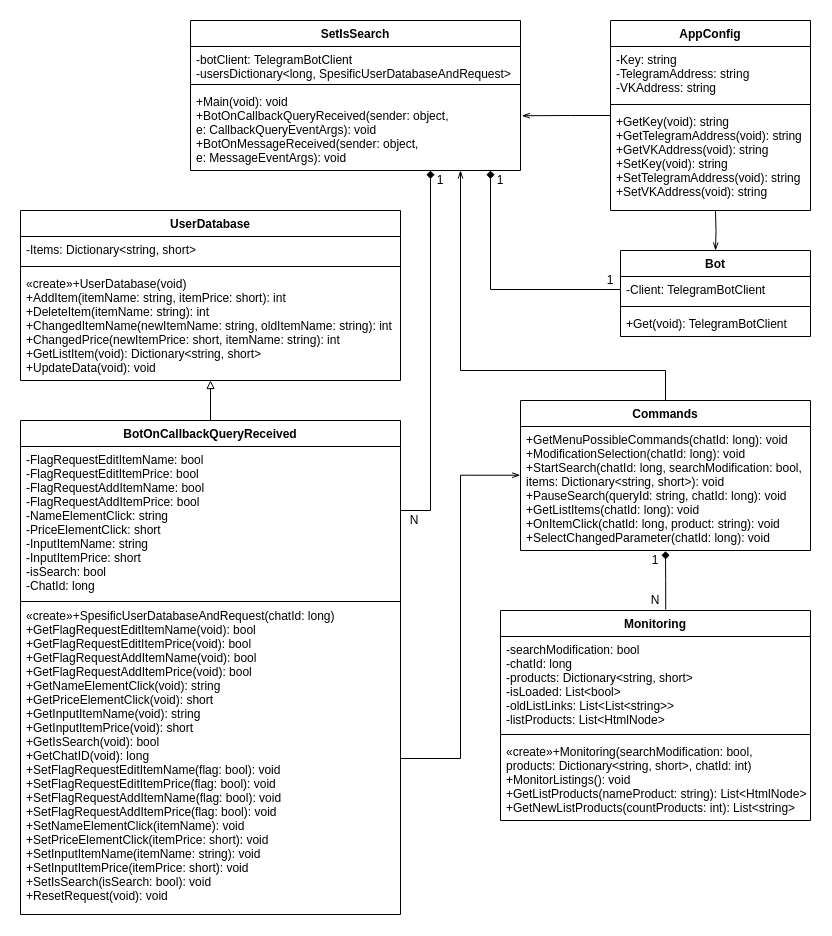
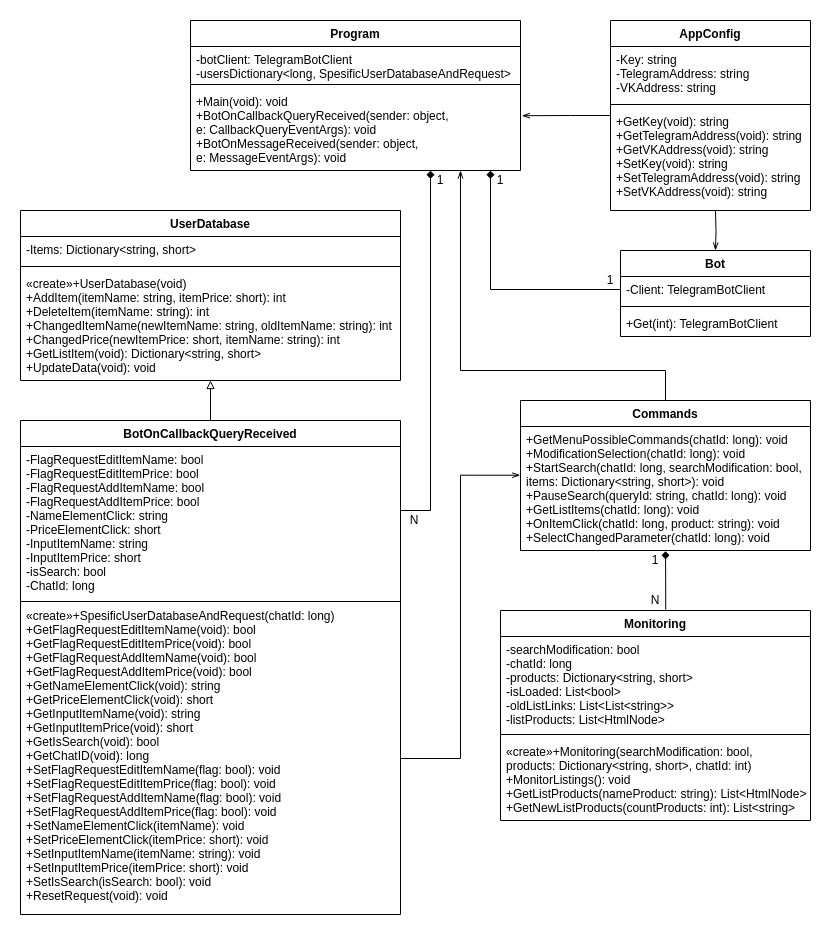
  <mxCell id="0" />
  <mxCell id="1" parent="0" />
  <mxCell id="2" style="edgeStyle=orthogonalEdgeStyle;rounded=0;orthogonalLoop=1;jettySize=auto;html=1;entryX=1.004;entryY=0.332;entryDx=0;entryDy=0;entryPerimeter=0;endArrow=openThin;endFill=0;" edge="1" parent="1" source="3" target="21"><mxGeometry relative="1" as="geometry"><Array as="points"><mxPoint x="570" y="115" /><mxPoint x="570" y="115" /></Array></mxGeometry></mxCell>
  <mxCell id="3" value="AppConfig" style="swimlane;fontStyle=1;align=center;verticalAlign=top;childLayout=stackLayout;horizontal=1;startSize=26;horizontalStack=0;resizeParent=1;resizeParentMax=0;resizeLast=0;collapsible=1;marginBottom=0;" vertex="1" parent="1"><mxGeometry x="610" y="20" width="200" height="190" as="geometry" /></mxCell>
  <mxCell id="4" value="-Key: string&#10;-TelegramAddress: string&#10;-VKAddress: string" style="text;strokeColor=none;fillColor=none;align=left;verticalAlign=top;spacingLeft=4;spacingRight=4;overflow=hidden;rotatable=0;points=[[0,0.5],[1,0.5]];portConstraint=eastwest;" vertex="1" parent="3"><mxGeometry y="26" width="200" height="54" as="geometry" /></mxCell>
  <mxCell id="5" value="" style="line;strokeWidth=1;fillColor=none;align=left;verticalAlign=middle;spacingTop=-1;spacingLeft=3;spacingRight=3;rotatable=0;labelPosition=right;points=[];portConstraint=eastwest;" vertex="1" parent="3"><mxGeometry y="80" width="200" height="8" as="geometry" /></mxCell>
  <mxCell id="6" value="+GetKey(void): string&#10;+GetTelegramAddress(void): string&#10;+GetVKAddress(void): string&#10;+SetKey(void): string&#10;+SetTelegramAddress(void): string&#10;+SetVKAddress(void): string" style="text;strokeColor=none;fillColor=none;align=left;verticalAlign=top;spacingLeft=4;spacingRight=4;overflow=hidden;rotatable=0;points=[[0,0.5],[1,0.5]];portConstraint=eastwest;" vertex="1" parent="3"><mxGeometry y="88" width="200" height="102" as="geometry" /></mxCell>
  <mxCell id="7" value="Bot" style="swimlane;fontStyle=1;align=center;verticalAlign=top;childLayout=stackLayout;horizontal=1;startSize=26;horizontalStack=0;resizeParent=1;resizeParentMax=0;resizeLast=0;collapsible=1;marginBottom=0;" vertex="1" parent="1"><mxGeometry x="620" y="250" width="190" height="86" as="geometry" /></mxCell>
  <mxCell id="8" value="-Client: TelegramBotClient" style="text;strokeColor=none;fillColor=none;align=left;verticalAlign=top;spacingLeft=4;spacingRight=4;overflow=hidden;rotatable=0;points=[[0,0.5],[1,0.5]];portConstraint=eastwest;" vertex="1" parent="7"><mxGeometry y="26" width="190" height="26" as="geometry" /></mxCell>
  <mxCell id="9" value="" style="line;strokeWidth=1;fillColor=none;align=left;verticalAlign=middle;spacingTop=-1;spacingLeft=3;spacingRight=3;rotatable=0;labelPosition=right;points=[];portConstraint=eastwest;" vertex="1" parent="7"><mxGeometry y="52" width="190" height="8" as="geometry" /></mxCell>
- <mxCell id="10" value="+Get(void): TelegramBotClient" style="text;strokeColor=none;fillColor=none;align=left;verticalAlign=top;spacingLeft=4;spacingRight=4;overflow=hidden;rotatable=0;points=[[0,0.5],[1,0.5]];portConstraint=eastwest;" vertex="1" parent="7"><mxGeometry y="60" width="190" height="26" as="geometry" /></mxCell>
+ <mxCell id="10" value="+Get(int): TelegramBotClient" style="text;strokeColor=none;fillColor=none;align=left;verticalAlign=top;spacingLeft=4;spacingRight=4;overflow=hidden;rotatable=0;points=[[0,0.5],[1,0.5]];portConstraint=eastwest;" vertex="1" parent="7"><mxGeometry y="60" width="190" height="26" as="geometry" /></mxCell>
  <mxCell id="11" value="Monitoring" style="swimlane;fontStyle=1;align=center;verticalAlign=top;childLayout=stackLayout;horizontal=1;startSize=26;horizontalStack=0;resizeParent=1;resizeParentMax=0;resizeLast=0;collapsible=1;marginBottom=0;" vertex="1" parent="1"><mxGeometry x="500" y="610" width="310" height="210" as="geometry" /></mxCell>
  <mxCell id="12" value="-searchModification: bool&#10;-chatId: long&#10;-products: Dictionary&lt;string, short&gt;&#10;-isLoaded: List&lt;bool&gt;&#10;-oldListLinks: List&lt;List&lt;string&gt;&gt;&#10;-listProducts: List&lt;HtmlNode&gt;" style="text;strokeColor=none;fillColor=none;align=left;verticalAlign=top;spacingLeft=4;spacingRight=4;overflow=hidden;rotatable=0;points=[[0,0.5],[1,0.5]];portConstraint=eastwest;" vertex="1" parent="11"><mxGeometry y="26" width="310" height="94" as="geometry" /></mxCell>
  <mxCell id="13" value="" style="line;strokeWidth=1;fillColor=none;align=left;verticalAlign=middle;spacingTop=-1;spacingLeft=3;spacingRight=3;rotatable=0;labelPosition=right;points=[];portConstraint=eastwest;" vertex="1" parent="11"><mxGeometry y="120" width="310" height="8" as="geometry" /></mxCell>
  <mxCell id="14" value="«create»+Monitoring(searchModification: bool,&#10;products: Dictionary&lt;string, short&gt;, chatId: int)&#10;+MonitorListings(): void&#10;+GetListProducts(nameProduct: string): List&lt;HtmlNode&gt;&#10;+GetNewListProducts(countProducts: int): List&lt;string&gt;" style="text;strokeColor=none;fillColor=none;align=left;verticalAlign=top;spacingLeft=4;spacingRight=4;overflow=hidden;rotatable=0;points=[[0,0.5],[1,0.5]];portConstraint=eastwest;" vertex="1" parent="11"><mxGeometry y="128" width="310" height="82" as="geometry" /></mxCell>
  <mxCell id="15" style="edgeStyle=orthogonalEdgeStyle;rounded=0;orthogonalLoop=1;jettySize=auto;html=1;entryX=1;entryY=0;entryDx=0;entryDy=0;endArrow=openThin;endFill=0;fontColor=#000000;" edge="1" parent="1" source="16" target="38"><mxGeometry relative="1" as="geometry"><Array as="points"><mxPoint x="665" y="370" /><mxPoint x="460" y="370" /></Array></mxGeometry></mxCell>
  <mxCell id="16" value="Commands" style="swimlane;fontStyle=1;childLayout=stackLayout;horizontal=1;startSize=26;fillColor=none;horizontalStack=0;resizeParent=1;resizeParentMax=0;resizeLast=0;collapsible=1;marginBottom=0;fontColor=#000000;labelBorderColor=none;" vertex="1" parent="1"><mxGeometry x="520" y="400" width="290" height="150" as="geometry" /></mxCell>
  <mxCell id="17" value="+GetMenuPossibleCommands(chatId: long): void&#10;+ModificationSelection(chatId: long): void&#10;+StartSearch(chatId: long, searchModification: bool,&#10;items: Dictionary&lt;string, short&gt;): void&#10;+PauseSearch(queryId: string, chatId: long): void&#10;+GetListItems(chatId: long): void&#10;+OnItemClick(chatId: long, product: string): void&#10;+SelectChangedParameter(chatId: long): void&#10;&#10;  " style="text;strokeColor=none;fillColor=none;align=left;verticalAlign=top;spacingLeft=4;spacingRight=4;overflow=hidden;rotatable=0;points=[[0,0.5],[1,0.5]];portConstraint=eastwest;" vertex="1" parent="16"><mxGeometry y="26" width="290" height="124" as="geometry" /></mxCell>
- <mxCell id="18" value="SetIsSearch" style="swimlane;fontStyle=1;align=center;verticalAlign=top;childLayout=stackLayout;horizontal=1;startSize=26;horizontalStack=0;resizeParent=1;resizeParentMax=0;resizeLast=0;collapsible=1;marginBottom=0;fontColor=#000000;" vertex="1" parent="1"><mxGeometry x="190" y="20" width="330" height="150" as="geometry" /></mxCell>
+ <mxCell id="18" value="Program" style="swimlane;fontStyle=1;align=center;verticalAlign=top;childLayout=stackLayout;horizontal=1;startSize=26;horizontalStack=0;resizeParent=1;resizeParentMax=0;resizeLast=0;collapsible=1;marginBottom=0;fontColor=#000000;" vertex="1" parent="1"><mxGeometry x="190" y="20" width="330" height="150" as="geometry" /></mxCell>
  <mxCell id="19" value="-botClient: TelegramBotClient &#10;-usersDictionary&lt;long, SpesificUserDatabaseAndRequest&gt;&#10;" style="text;strokeColor=none;fillColor=none;align=left;verticalAlign=top;spacingLeft=4;spacingRight=4;overflow=hidden;rotatable=0;points=[[0,0.5],[1,0.5]];portConstraint=eastwest;" vertex="1" parent="18"><mxGeometry y="26" width="330" height="34" as="geometry" /></mxCell>
  <mxCell id="20" value="" style="line;strokeWidth=1;fillColor=none;align=left;verticalAlign=middle;spacingTop=-1;spacingLeft=3;spacingRight=3;rotatable=0;labelPosition=right;points=[];portConstraint=eastwest;" vertex="1" parent="18"><mxGeometry y="60" width="330" height="8" as="geometry" /></mxCell>
  <mxCell id="21" value="+Main(void): void&#10;+BotOnCallbackQueryReceived(sender: object, &#10;e: CallbackQueryEventArgs): void&#10;+BotOnMessageReceived(sender: object, &#10;e: MessageEventArgs): void" style="text;strokeColor=none;fillColor=none;align=left;verticalAlign=top;spacingLeft=4;spacingRight=4;overflow=hidden;rotatable=0;points=[[0,0.5],[1,0.5]];portConstraint=eastwest;" vertex="1" parent="18"><mxGeometry y="68" width="330" height="82" as="geometry" /></mxCell>
  <mxCell id="22" style="edgeStyle=orthogonalEdgeStyle;rounded=0;orthogonalLoop=1;jettySize=auto;html=1;fontColor=#000000;endArrow=diamond;endFill=1;entryX=0.25;entryY=0;entryDx=0;entryDy=0;" edge="1" parent="1" source="8" target="23"><mxGeometry relative="1" as="geometry"><mxPoint x="500" y="170" as="targetPoint" /><Array as="points"><mxPoint x="490" y="289" /></Array></mxGeometry></mxCell>
  <mxCell id="23" value="1" style="text;html=1;strokeColor=none;fillColor=none;align=center;verticalAlign=middle;whiteSpace=wrap;rounded=0;fontColor=#000000;" vertex="1" parent="1"><mxGeometry x="480" y="170" width="40" height="20" as="geometry" /></mxCell>
  <mxCell id="24" value="1" style="text;html=1;strokeColor=none;fillColor=none;align=center;verticalAlign=middle;whiteSpace=wrap;rounded=0;fontColor=#000000;rotation=0;" vertex="1" parent="1"><mxGeometry x="590" y="270" width="40" height="20" as="geometry" /></mxCell>
  <mxCell id="25" value="1" style="text;html=1;strokeColor=none;fillColor=none;align=center;verticalAlign=middle;whiteSpace=wrap;rounded=0;fontColor=#000000;" vertex="1" parent="1"><mxGeometry x="635" y="550" width="40" height="20" as="geometry" /></mxCell>
  <mxCell id="26" value="N" style="text;html=1;strokeColor=none;fillColor=none;align=center;verticalAlign=middle;whiteSpace=wrap;rounded=0;fontColor=#000000;" vertex="1" parent="1"><mxGeometry x="635" y="590" width="40" height="20" as="geometry" /></mxCell>
  <mxCell id="27" value="UserDatabase" style="swimlane;fontStyle=1;align=center;verticalAlign=top;childLayout=stackLayout;horizontal=1;startSize=26;horizontalStack=0;resizeParent=1;resizeParentMax=0;resizeLast=0;collapsible=1;marginBottom=0;" vertex="1" parent="1"><mxGeometry x="20" y="210" width="380" height="170" as="geometry" /></mxCell>
  <mxCell id="28" value="-Items: Dictionary&lt;string, short&gt;" style="text;strokeColor=none;fillColor=none;align=left;verticalAlign=top;spacingLeft=4;spacingRight=4;overflow=hidden;rotatable=0;points=[[0,0.5],[1,0.5]];portConstraint=eastwest;" vertex="1" parent="27"><mxGeometry y="26" width="380" height="26" as="geometry" /></mxCell>
  <mxCell id="29" value="" style="line;strokeWidth=1;fillColor=none;align=left;verticalAlign=middle;spacingTop=-1;spacingLeft=3;spacingRight=3;rotatable=0;labelPosition=right;points=[];portConstraint=eastwest;" vertex="1" parent="27"><mxGeometry y="52" width="380" height="8" as="geometry" /></mxCell>
  <mxCell id="30" value="«create»+UserDatabase(void)&#10;+AddItem(itemName: string, itemPrice: short): int&#10;+DeleteItem(itemName: string): int&#10;+ChangedItemName(newItemName: string, oldItemName: string): int&#10;+ChangedPrice(newItemPrice: short, itemName: string): int&#10;+GetListItem(void): Dictionary&lt;string, short&gt;&#10;+UpdateData(void): void&#10;&#10;" style="text;strokeColor=none;fillColor=none;align=left;verticalAlign=top;spacingLeft=4;spacingRight=4;overflow=hidden;rotatable=0;points=[[0,0.5],[1,0.5]];portConstraint=eastwest;" vertex="1" parent="27"><mxGeometry y="60" width="380" height="110" as="geometry" /></mxCell>
  <mxCell id="31" style="edgeStyle=orthogonalEdgeStyle;rounded=0;orthogonalLoop=1;jettySize=auto;html=1;endArrow=diamond;endFill=1;" edge="1" parent="1" source="33"><mxGeometry relative="1" as="geometry"><mxPoint x="430" y="170" as="targetPoint" /><Array as="points"><mxPoint x="430" y="510" /></Array></mxGeometry></mxCell>
  <mxCell id="32" style="edgeStyle=orthogonalEdgeStyle;rounded=0;orthogonalLoop=1;jettySize=auto;html=1;entryX=0.5;entryY=1;entryDx=0;entryDy=0;entryPerimeter=0;endArrow=block;endFill=0;" edge="1" parent="1" source="33" target="30"><mxGeometry relative="1" as="geometry" /></mxCell>
  <mxCell id="33" value="BotOnCallbackQueryReceived" style="swimlane;fontStyle=1;align=center;verticalAlign=top;childLayout=stackLayout;horizontal=1;startSize=26;horizontalStack=0;resizeParent=1;resizeParentMax=0;resizeLast=0;collapsible=1;marginBottom=0;" vertex="1" parent="1"><mxGeometry x="20" y="420" width="380" height="494" as="geometry" /></mxCell>
  <mxCell id="34" value="-FlagRequestEditItemName: bool&#10;-FlagRequestEditItemPrice: bool&#10;-FlagRequestAddItemName: bool&#10;-FlagRequestAddItemPrice: bool&#10;-NameElementClick: string&#10;-PriceElementClick: short&#10;-InputItemName: string&#10;-InputItemPrice: short&#10;-isSearch: bool&#10;-ChatId: long&#10;" style="text;strokeColor=none;fillColor=none;align=left;verticalAlign=top;spacingLeft=4;spacingRight=4;overflow=hidden;rotatable=0;points=[[0,0.5],[1,0.5]];portConstraint=eastwest;" vertex="1" parent="33"><mxGeometry y="26" width="380" height="154" as="geometry" /></mxCell>
  <mxCell id="35" value="" style="line;strokeWidth=1;fillColor=none;align=left;verticalAlign=middle;spacingTop=-1;spacingLeft=3;spacingRight=3;rotatable=0;labelPosition=right;points=[];portConstraint=eastwest;" vertex="1" parent="33"><mxGeometry y="180" width="380" height="2" as="geometry" /></mxCell>
  <mxCell id="36" value="«create»+SpesificUserDatabaseAndRequest(chatId: long)&#10;+GetFlagRequestEditItemName(void): bool&#10;+GetFlagRequestEditItemPrice(void): bool&#10;+GetFlagRequestAddItemName(void): bool&#10;+GetFlagRequestAddItemPrice(void): bool&#10;+GetNameElementClick(void): string&#10;+GetPriceElementClick(void): short&#10;+GetInputItemName(void): string&#10;+GetInputItemPrice(void): short&#10;+GetIsSearch(void): bool&#10;+GetChatID(void): long&#10;+SetFlagRequestEditItemName(flag: bool): void&#10;+SetFlagRequestEditItemPrice(flag: bool): void&#10;+SetFlagRequestAddItemName(flag: bool): void&#10;+SetFlagRequestAddItemPrice(flag: bool): void&#10;+SetNameElementClick(itemName): void&#10;+SetPriceElementClick(itemPrice: short): void&#10;+SetInputItemName(itemName: string): void&#10;+SetInputItemPrice(itemPrice: short): void&#10;+SetIsSearch(isSearch: bool): void&#10;+ResetRequest(void): void&#10;&#10;" style="text;strokeColor=none;fillColor=none;align=left;verticalAlign=top;spacingLeft=4;spacingRight=4;overflow=hidden;rotatable=0;points=[[0,0.5],[1,0.5]];portConstraint=eastwest;" vertex="1" parent="33"><mxGeometry y="182" width="380" height="312" as="geometry" /></mxCell>
  <mxCell id="37" style="edgeStyle=orthogonalEdgeStyle;rounded=0;orthogonalLoop=1;jettySize=auto;html=1;exitX=0.533;exitY=-0.004;exitDx=0;exitDy=0;entryX=0.5;entryY=1.005;entryDx=0;entryDy=0;endArrow=diamond;endFill=1;entryPerimeter=0;exitPerimeter=0;" edge="1" parent="1" source="11" target="17"><mxGeometry relative="1" as="geometry" /></mxCell>
  <mxCell id="38" value="1" style="text;html=1;strokeColor=none;fillColor=none;align=center;verticalAlign=middle;whiteSpace=wrap;rounded=0;fontColor=#000000;" vertex="1" parent="1"><mxGeometry x="420" y="170" width="40" height="20" as="geometry" /></mxCell>
  <mxCell id="39" value="N" style="text;html=1;strokeColor=none;fillColor=none;align=center;verticalAlign=middle;whiteSpace=wrap;rounded=0;fontColor=#000000;" vertex="1" parent="1"><mxGeometry x="394" y="510" width="40" height="20" as="geometry" /></mxCell>
  <mxCell id="40" style="edgeStyle=orthogonalEdgeStyle;rounded=0;orthogonalLoop=1;jettySize=auto;html=1;entryX=-0.001;entryY=0.393;entryDx=0;entryDy=0;entryPerimeter=0;endArrow=openThin;endFill=0;" edge="1" parent="1" source="36" target="17"><mxGeometry relative="1" as="geometry" /></mxCell>
  <mxCell id="41" style="edgeStyle=orthogonalEdgeStyle;rounded=0;orthogonalLoop=1;jettySize=auto;html=1;entryX=0.5;entryY=0;entryDx=0;entryDy=0;endArrow=openThin;endFill=0;" edge="1" parent="1" target="7"><mxGeometry relative="1" as="geometry"><mxPoint x="715" y="210" as="sourcePoint" /></mxGeometry></mxCell>
